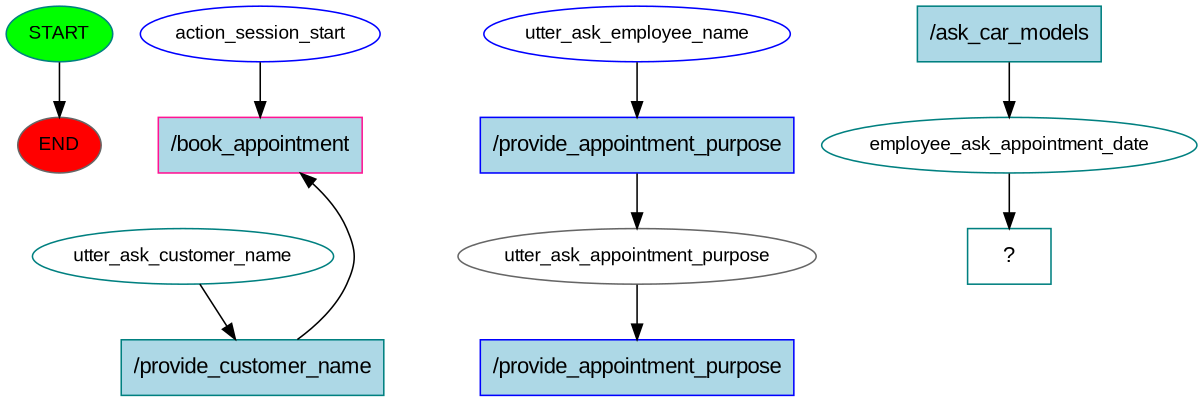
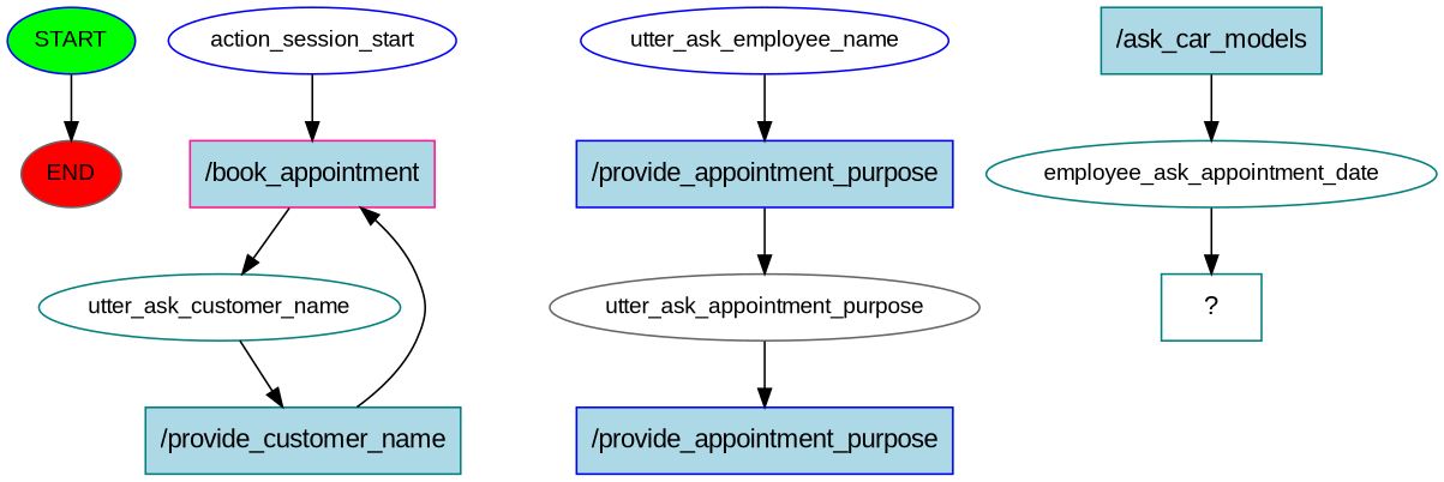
  digraph {
    fontname="Liberation Sans"
    node [color=teal fontname="Liberation Sans" fontsize=12 style=filled]
    edge [fontname="Liberation Sans"]
-   n1 [fillcolor=green label=START]
+   n1 [color=blue fillcolor=green label=START]
    n2 [color=gray40 fillcolor=red label=END]
    n3 [color=blue label=action_session_start style=""]
    n4 [color=deeppink fillcolor=lightblue label="/book_appointment" shape=rect fontsize=""]
    n5 [label=utter_ask_customer_name style=""]
    n6 [fillcolor=lightblue label="/provide_customer_name" shape=rect fontsize=""]
    n7 [color=blue label=utter_ask_employee_name style=""]
    n8 [color=blue fillcolor=lightblue label="/provide_appointment_purpose" shape=rect fontsize=""]
    n9 [color=gray40 label=utter_ask_appointment_purpose style=""]
    n10 [color=blue fillcolor=lightblue label="/provide_appointment_purpose" shape=rect fontsize=""]
    n11 [fillcolor=lightblue label="/ask_car_models" shape=rect fontsize=""]
    n12 [label=employee_ask_appointment_date style=""]
    n13 [label="  ?  " shape=rect fontsize="" style=""]
    n1 -> n2
    n3 -> n4
+   n4 -> n5
    n5 -> n6
    n6 -> n4
    n7 -> n8
    n8 -> n9
    n9 -> n10
    n11 -> n12
    n12 -> n13
  }
